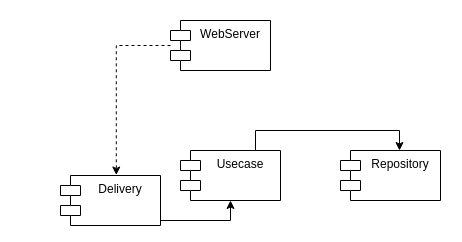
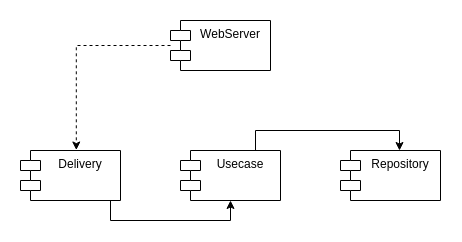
  <mxCell id="0" />
  <mxCell id="1" parent="0" />
  <mxCell id="2" style="edgeStyle=orthogonalEdgeStyle;rounded=0;orthogonalLoop=1;jettySize=auto;html=1;exitX=0.75;exitY=0;exitDx=0;exitDy=0;" parent="1" source="3" edge="1"><mxGeometry relative="1" as="geometry"><mxPoint x="399" y="150" as="targetPoint" /><Array as="points"><mxPoint x="255" y="130" /><mxPoint x="399" y="130" /></Array></mxGeometry></mxCell>
  <mxCell id="3" value="Usecase" style="shape=module;align=left;spacingLeft=20;align=center;verticalAlign=top;whiteSpace=wrap;html=1;" parent="1" vertex="1"><mxGeometry x="180" y="150" width="100" height="50" as="geometry" /></mxCell>
  <mxCell id="4" style="edgeStyle=orthogonalEdgeStyle;rounded=0;orthogonalLoop=1;jettySize=auto;html=1;entryX=0.5;entryY=1;entryDx=0;entryDy=0;" parent="1" source="5" target="3" edge="1"><mxGeometry relative="1" as="geometry"><Array as="points"><mxPoint x="110" y="220" /><mxPoint x="230" y="220" /></Array></mxGeometry></mxCell>
- <mxCell id="5" value="Delivery&lt;br&gt;" style="shape=module;align=left;spacingLeft=20;align=center;verticalAlign=top;whiteSpace=wrap;html=1;" parent="1" vertex="1"><mxGeometry x="60" y="175" width="100" height="50" as="geometry" /></mxCell>
+ <mxCell id="5" value="Delivery&lt;br&gt;" style="shape=module;align=left;spacingLeft=20;align=center;verticalAlign=top;whiteSpace=wrap;html=1;" parent="1" vertex="1"><mxGeometry x="20" y="150" width="100" height="50" as="geometry" /></mxCell>
  <mxCell id="6" value="Repository" style="shape=module;align=left;spacingLeft=20;align=center;verticalAlign=top;whiteSpace=wrap;html=1;" parent="1" vertex="1"><mxGeometry x="340" y="150" width="100" height="50" as="geometry" /></mxCell>
  <mxCell id="7" style="edgeStyle=orthogonalEdgeStyle;rounded=0;orthogonalLoop=1;jettySize=auto;html=1;entryX=0.558;entryY=-0.01;entryDx=0;entryDy=0;entryPerimeter=0;dashed=1;" edge="1" parent="1" source="8" target="5"><mxGeometry relative="1" as="geometry" /></mxCell>
  <mxCell id="8" value="WebServer" style="shape=module;align=left;spacingLeft=20;align=center;verticalAlign=top;whiteSpace=wrap;html=1;" vertex="1" parent="1"><mxGeometry x="170" y="20" width="100" height="50" as="geometry" /></mxCell>
